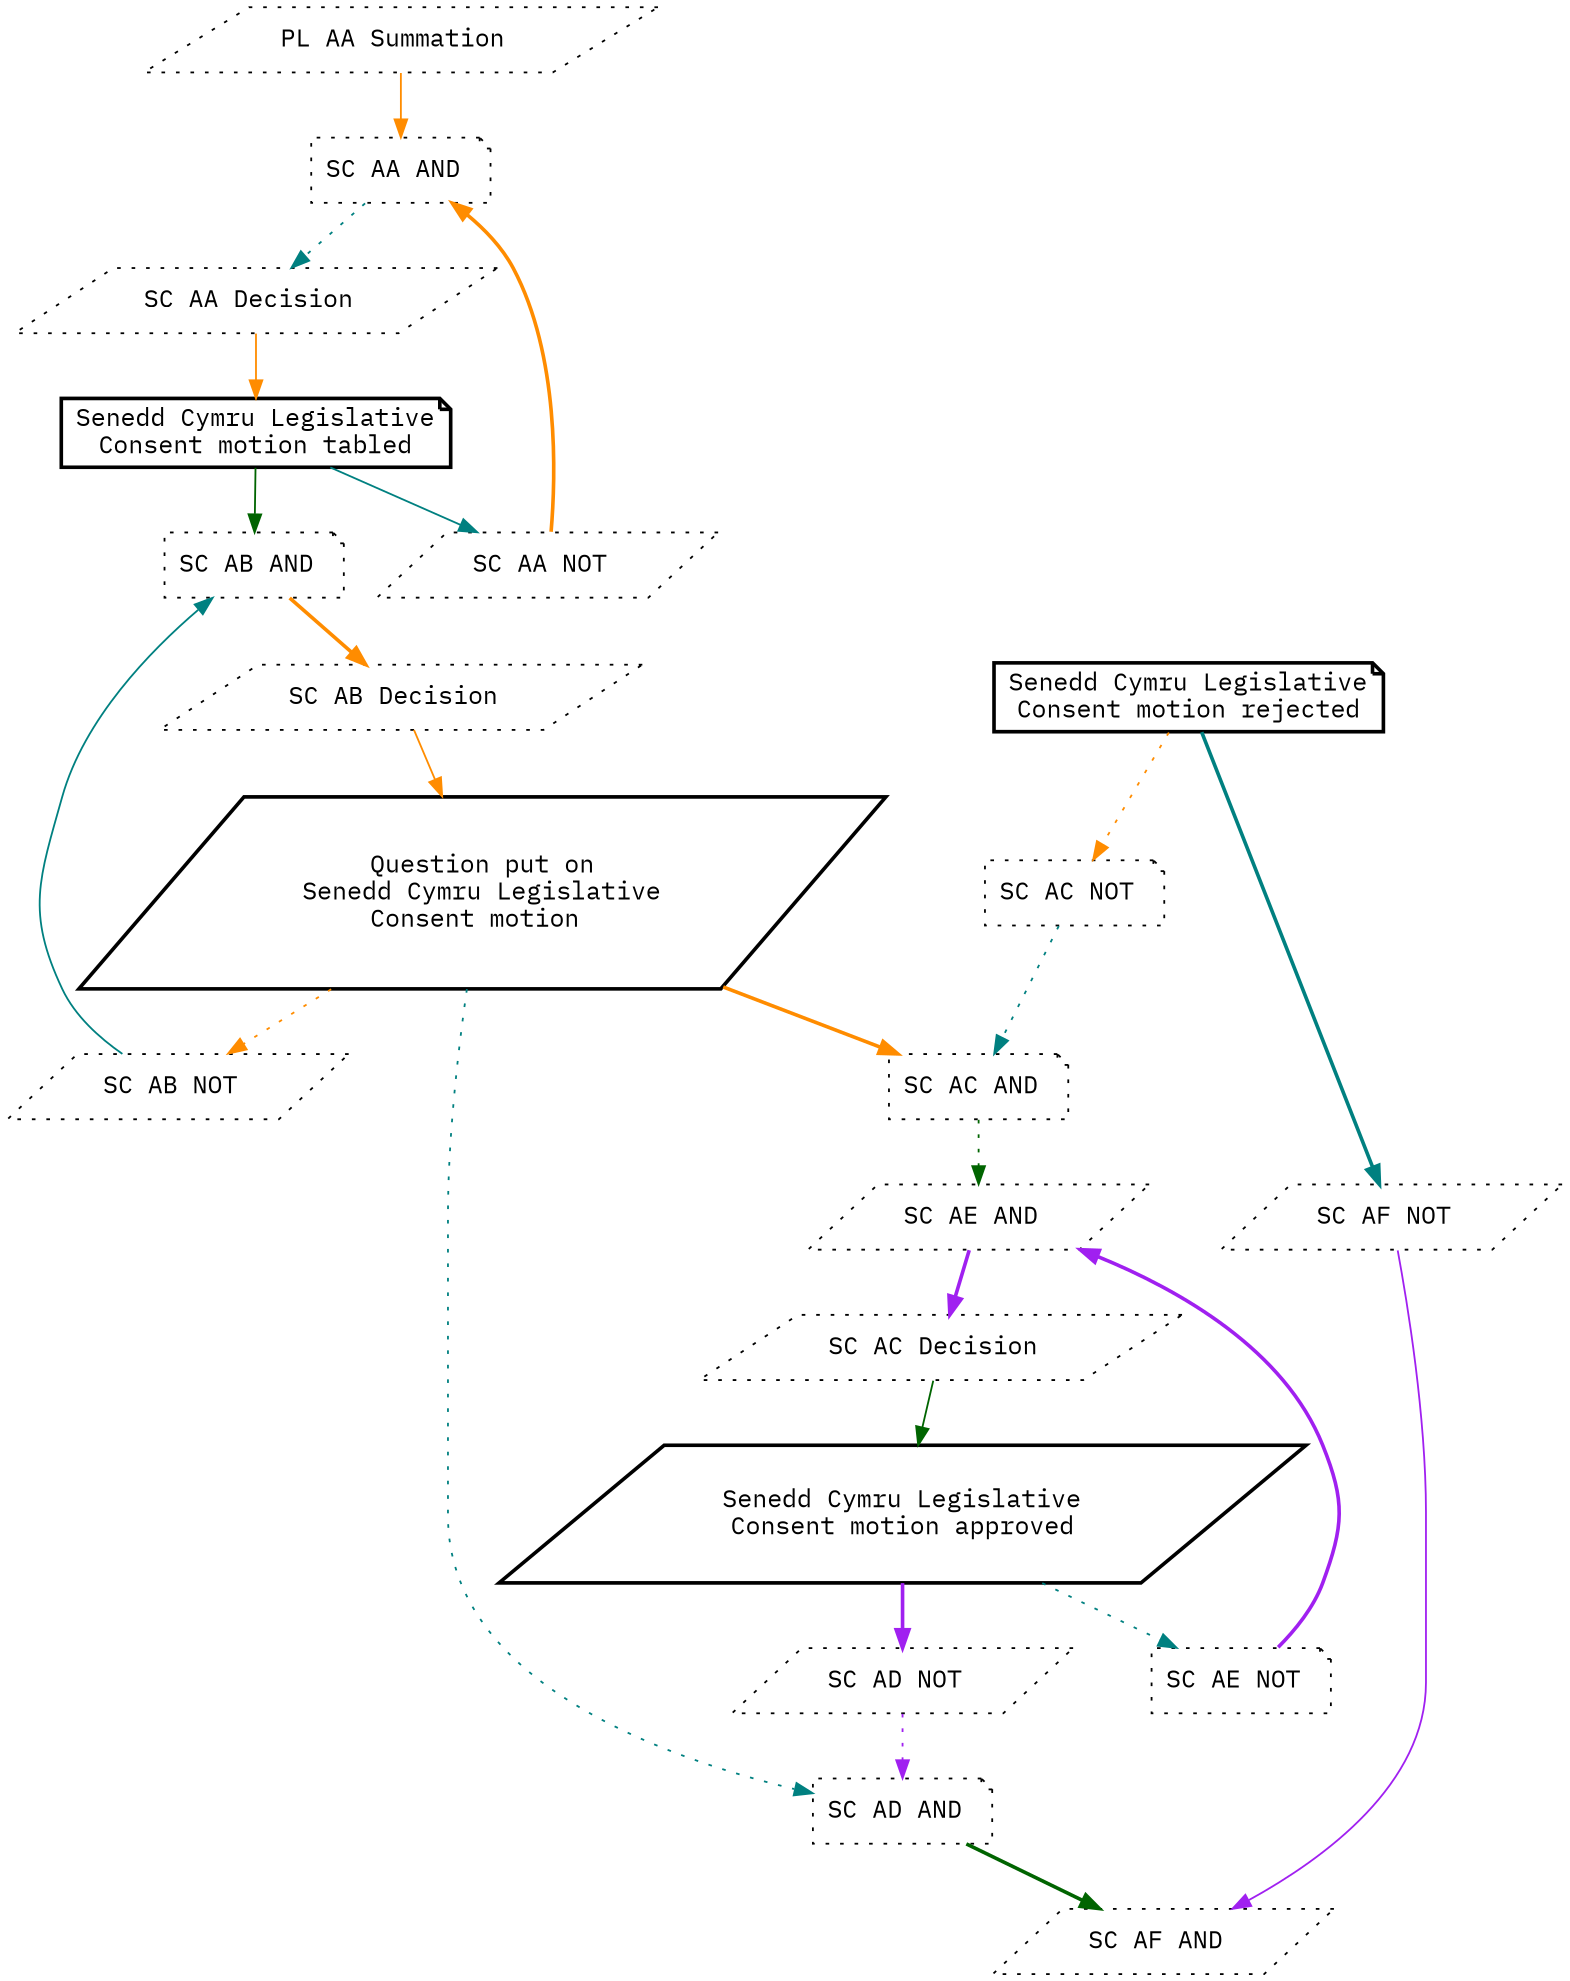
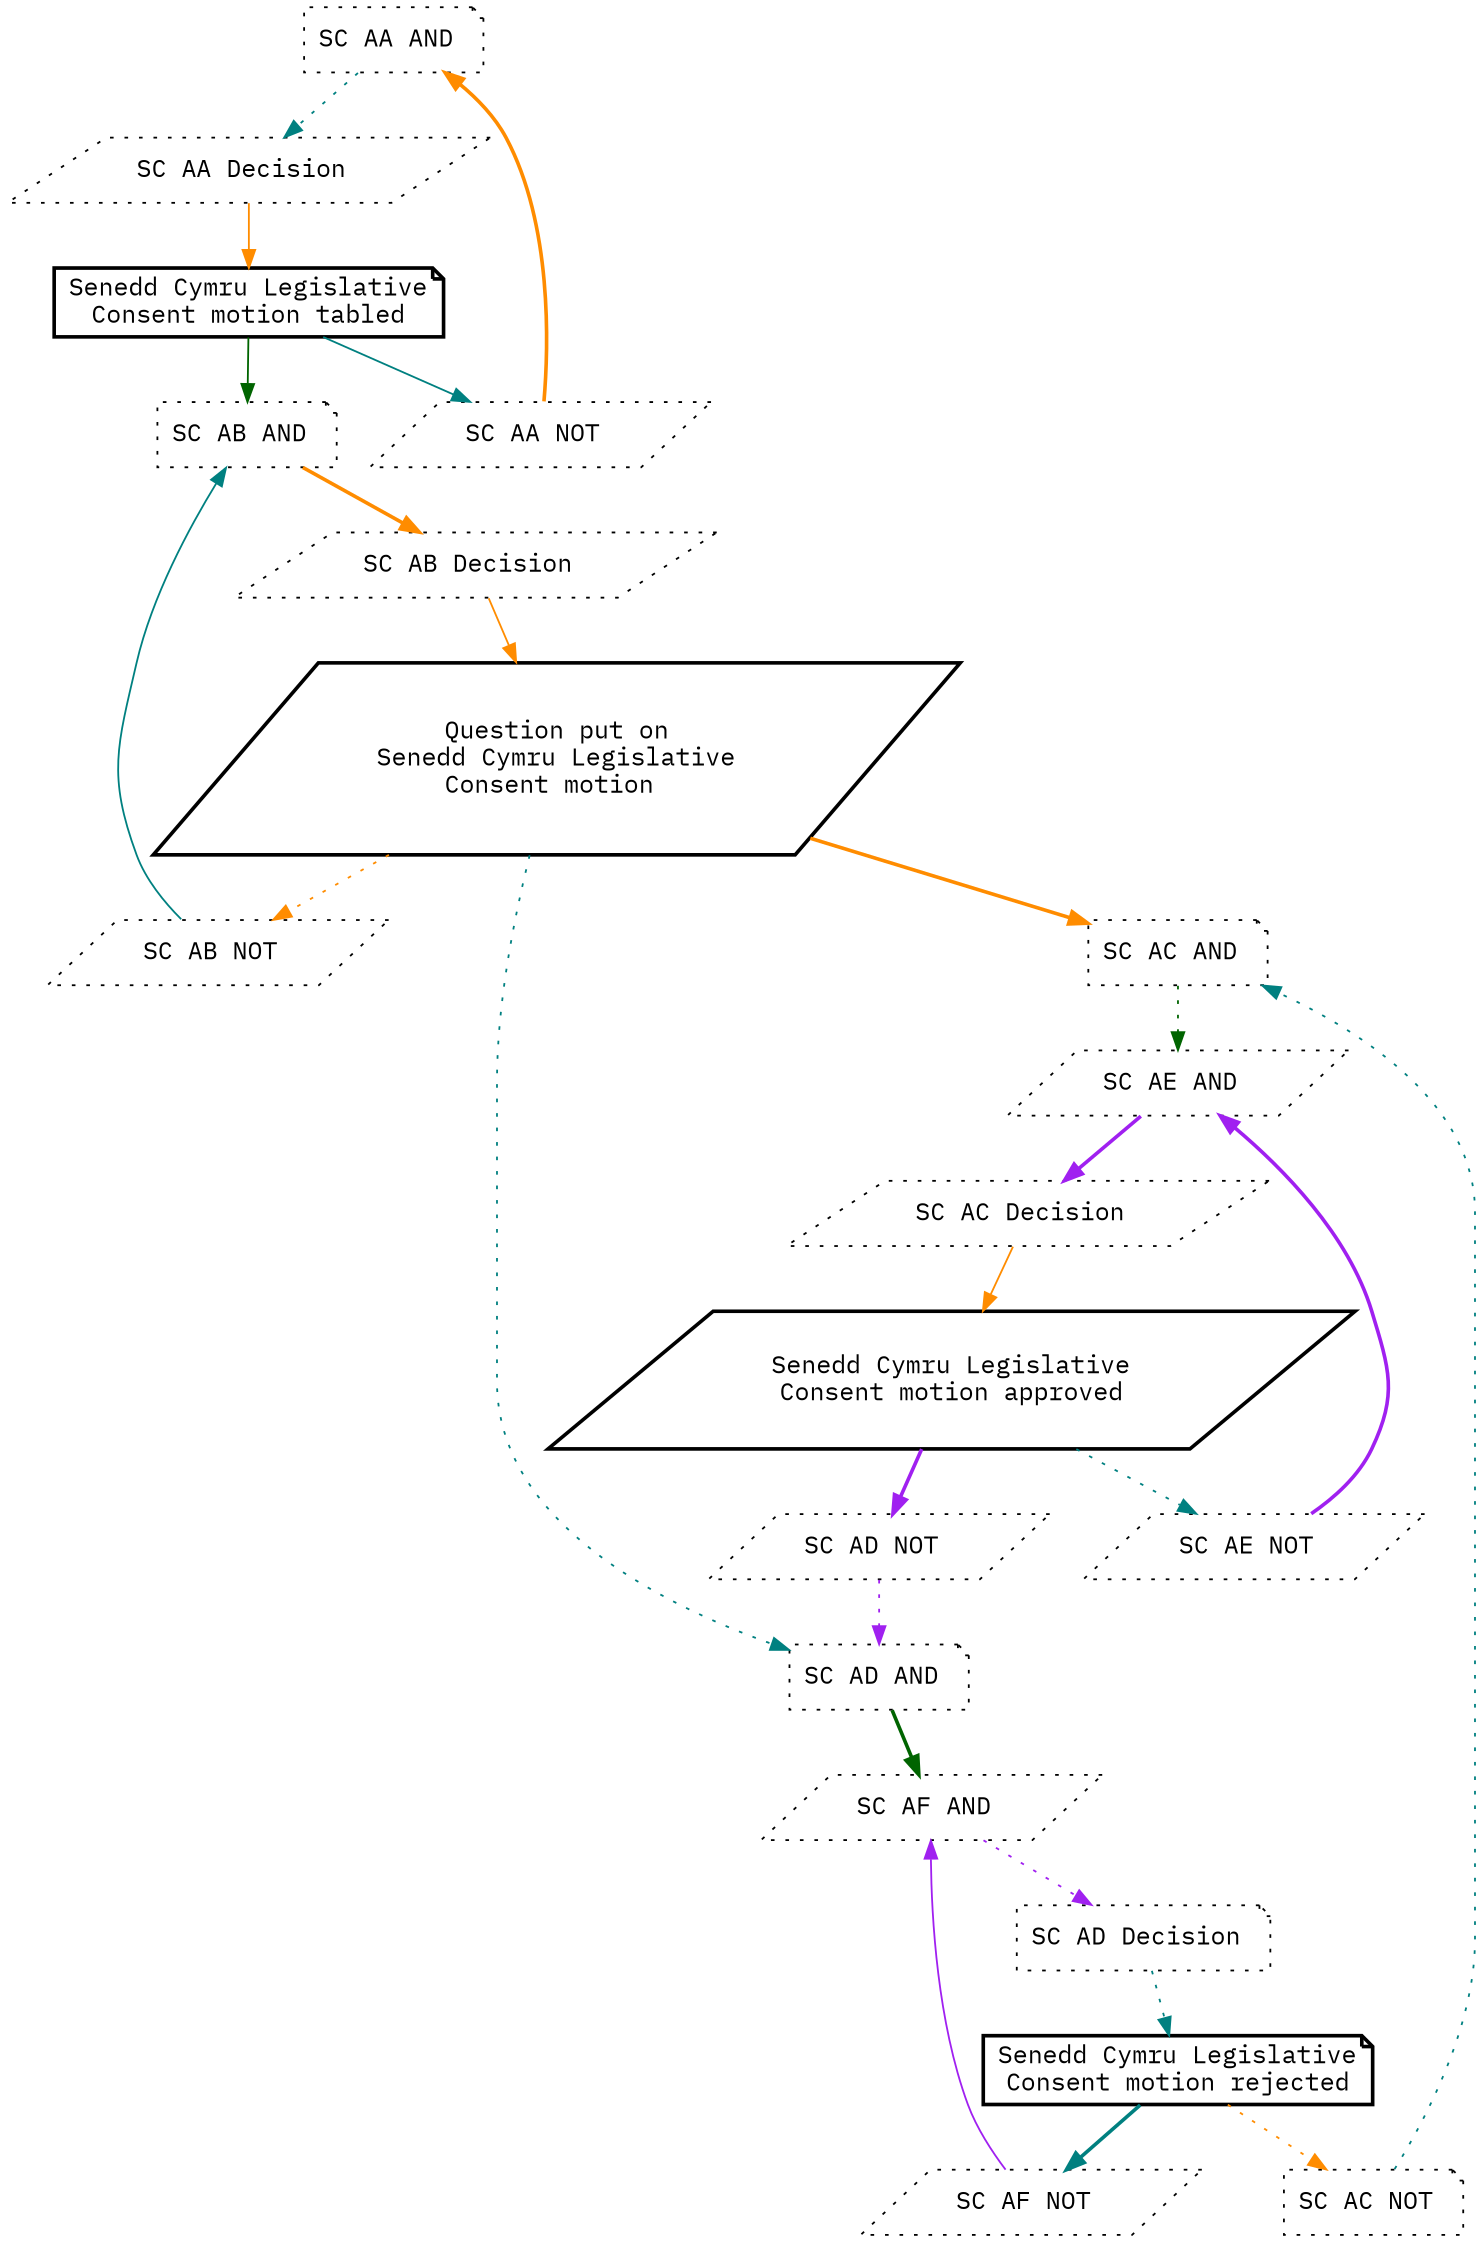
  digraph {
    fontname="IBM Plex Mono"
    node [fontname="IBM Plex Mono" shape=parallelogram style=dotted]
    edge [color=darkorange fontname="IBM Plex Mono" style=dotted]
-   n1 [label="PL AA Summation "]
    n2 [label="SC AA AND " shape=note]
    n3 [label="SC AA Decision "]
    n4 [label="Senedd Cymru Legislative\nConsent motion tabled\n" shape=note style=bold]
    n5 [label="SC AA NOT "]
    n6 [label="SC AB AND " shape=note]
    n7 [label="SC AB Decision "]
    n8 [label="Question put on\nSenedd Cymru Legislative\nConsent motion " style=bold]
    n9 [label="SC AB NOT "]
    n10 [label="SC AC AND " shape=note]
    n11 [label="SC AD AND " shape=note]
    n12 [label="SC AE AND "]
    n13 [label="SC AF AND "]
    n14 [label="SC AC Decision "]
    n15 [label="Senedd Cymru Legislative\nConsent motion approved\n" style=bold]
-   n16 [label="SC AE NOT " shape=note]
+   n16 [label="SC AE NOT "]
    n17 [label="SC AD NOT "]
+   n18 [label="SC AD Decision " shape=note]
    n19 [label="Senedd Cymru Legislative\nConsent motion rejected\n" shape=note style=bold]
    n20 [label="SC AF NOT "]
    n21 [label="SC AC NOT " shape=note]
-   n1 -> n2 [style=solid]
    n2 -> n3 [color=teal]
    n3 -> n4 [style=solid]
    n4 -> n5 [color=teal style=solid]
    n4 -> n6 [color=darkgreen style=solid]
    n5 -> n2 [style=bold]
    n6 -> n7 [style=bold]
    n7 -> n8 [style=solid]
    n8 -> n9
    n8 -> n10 [style=bold]
    n8 -> n11 [color=teal]
    n9 -> n6 [color=teal style=solid]
    n10 -> n12 [color=darkgreen]
    n11 -> n13 [color=darkgreen style=bold]
    n12 -> n14 [color=purple style=bold]
-   n14 -> n15 [color=darkgreen style=solid]
+   n13 -> n18 [color=purple]
+   n14 -> n15 [style=solid]
    n15 -> n16 [color=teal]
    n15 -> n17 [color=purple style=bold]
    n16 -> n12 [color=purple style=bold]
    n17 -> n11 [color=purple]
+   n18 -> n19 [color=teal]
    n19 -> n20 [color=teal style=bold]
    n19 -> n21
    n20 -> n13 [color=purple style=solid]
    n21 -> n10 [color=teal]
  }
